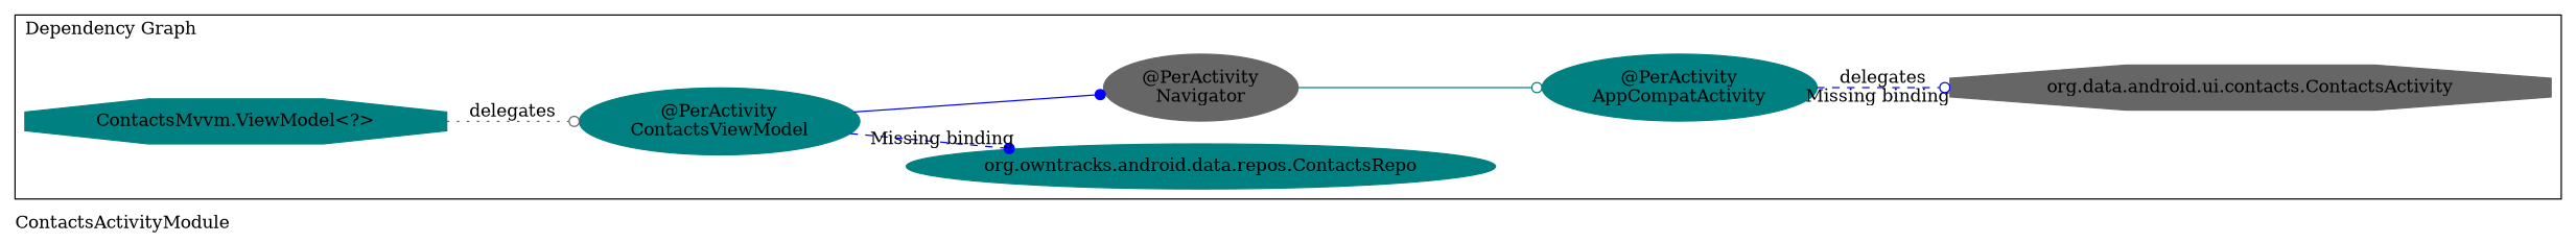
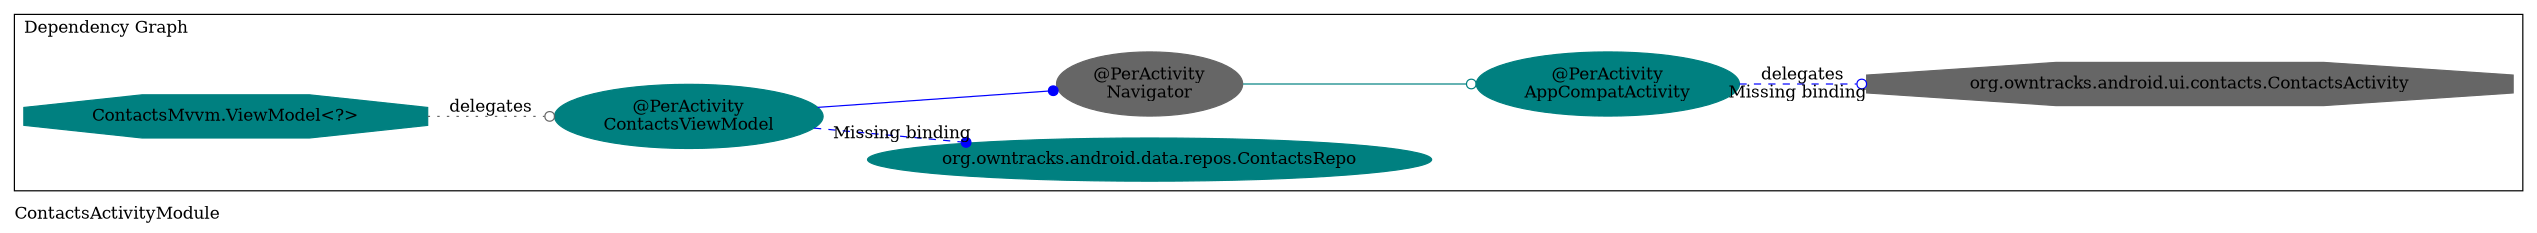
  digraph {
    compound=true
    label=ContactsActivityModule
    labeljust=l
    rankdir=LR
    node [color=teal shape=ellipse style=filled]
    edge [color=blue arrowhead=odot]
    n1 [label="@PerActivity\nAppCompatActivity"]
-   n2 [color=gray40 label="org.data.android.ui.contacts.ContactsActivity" shape=octagon]
+   n2 [color=gray40 label="org.owntracks.android.ui.contacts.ContactsActivity" shape=octagon]
    n3 [label="ContactsMvvm.ViewModel<?>" shape=octagon]
    n4 [label="@PerActivity\nContactsViewModel"]
    n5 [label="org.owntracks.android.data.repos.ContactsRepo"]
    n6 [color=gray40 label="@PerActivity\nNavigator"]
    subgraph cluster_1 {
      label="Entry Points"
    }
    subgraph cluster_2 {
      label="Dependency Graph"
      n1
      n2
      n3
      n4
      n5
      n6
    }
    subgraph cluster_3 {
      label=Subcomponents
      shape=folder
    }
    n1 -> n2 [arrowType=empty headlabel="Missing binding" label=delegates style=dashed]
    n3 -> n4 [label=delegates style=dotted color=gray40]
    n4 -> n5 [arrowType=empty headlabel="Missing binding" style=dashed arrowhead=dot]
    n4 -> n6 [arrowhead=dot]
    n6 -> n1 [color=teal]
  }
